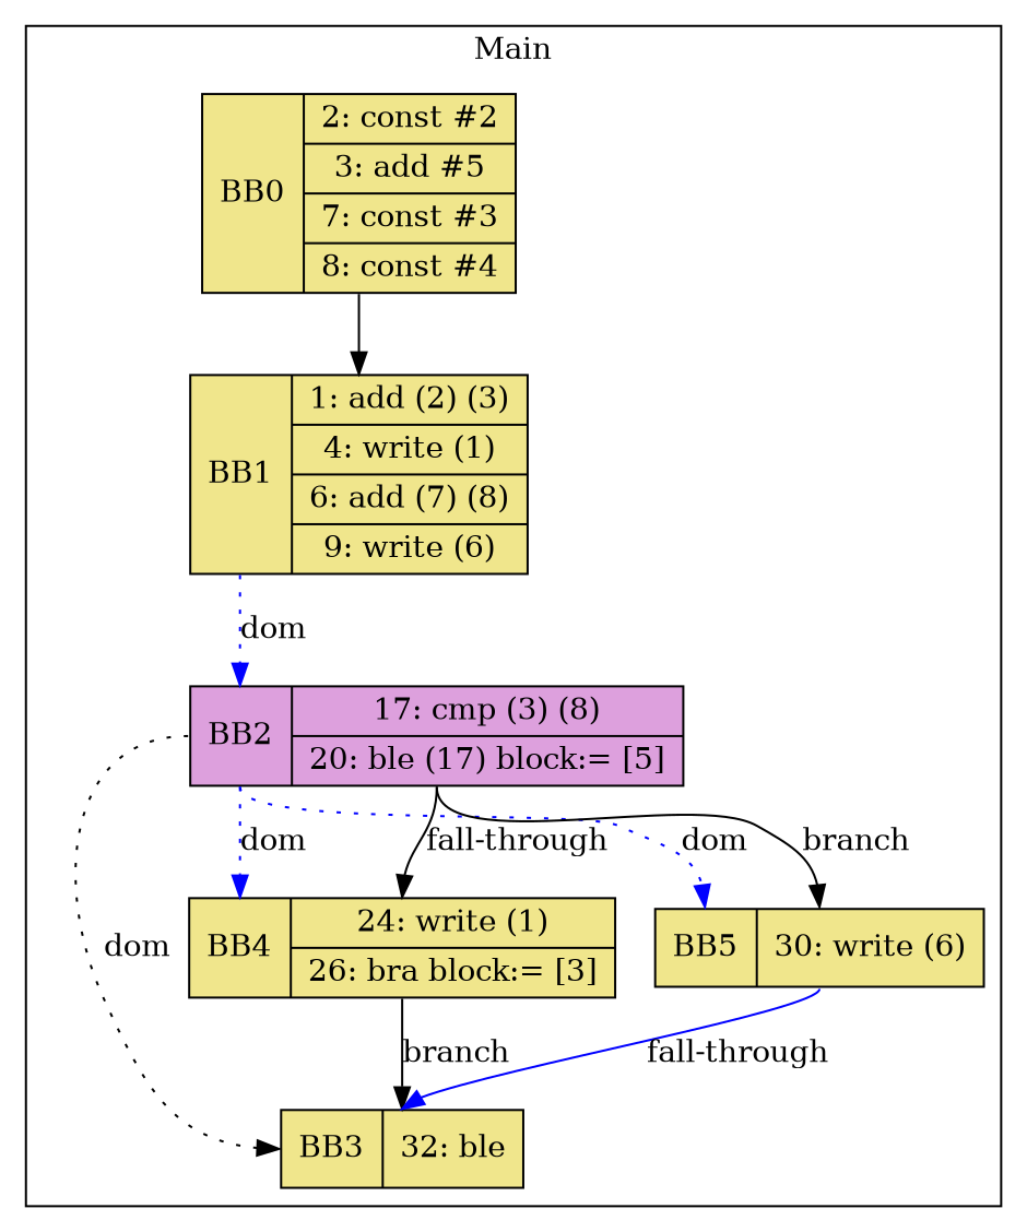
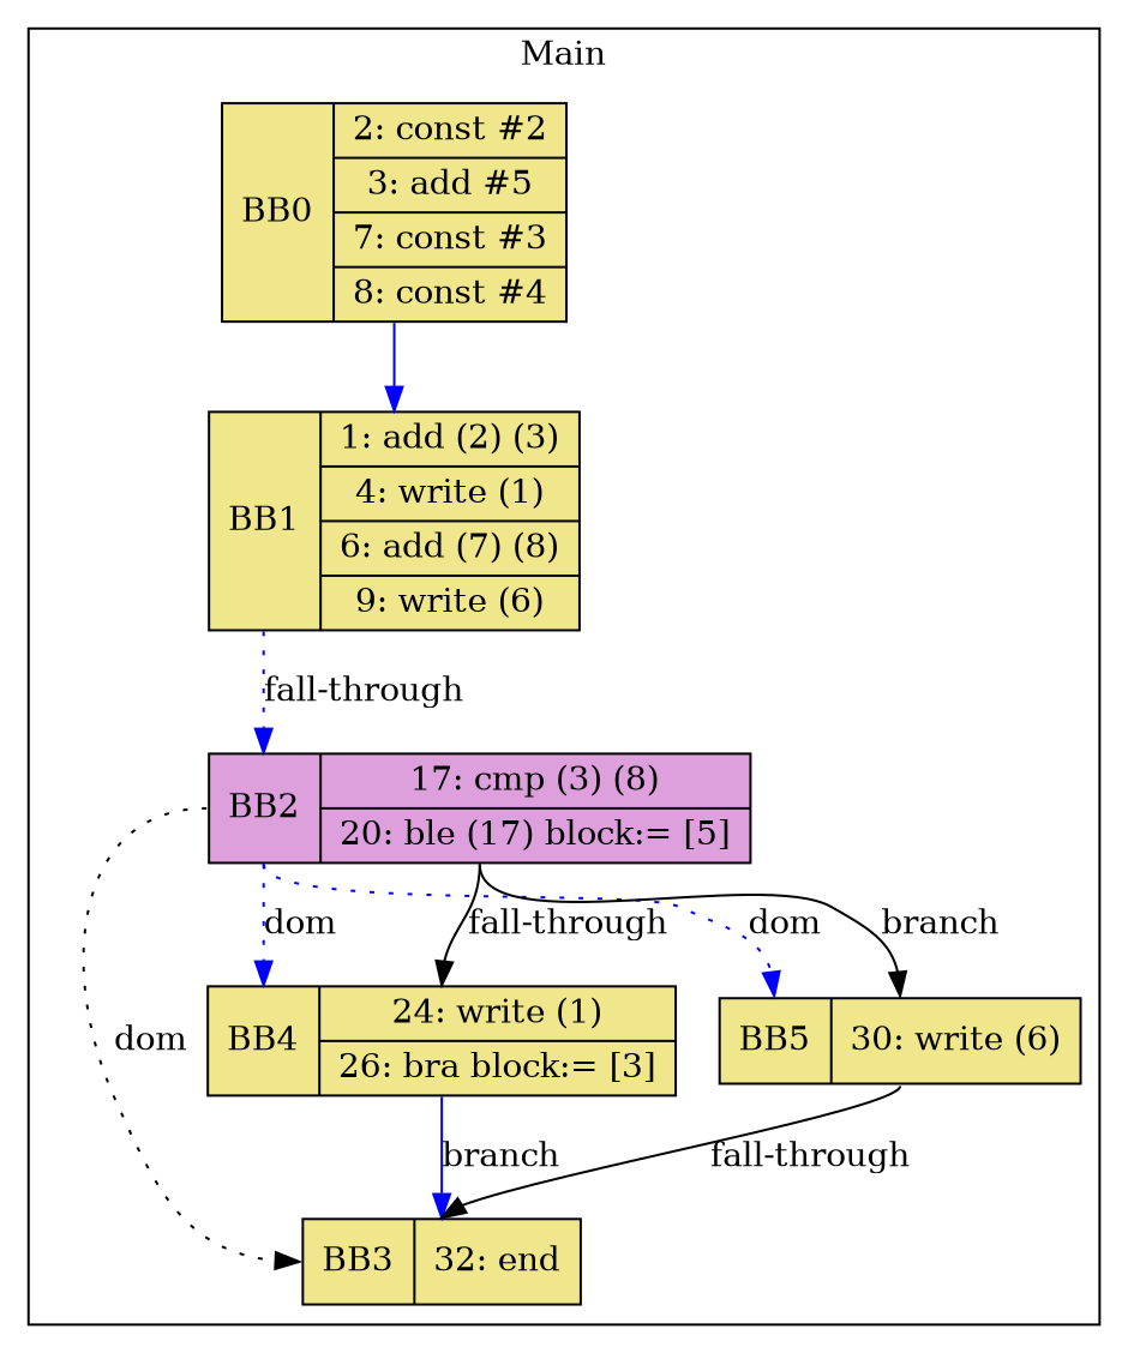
  digraph {
    node [fillcolor=khaki shape=record style=filled]
    edge [headport=n tailport=s]
    n1 [label="<b>BB0|{2: const #2|3: add #5|7: const #3|8: const #4}"]
    n2 [label="<b>BB1|{1: add (2) (3)|4: write (1)|6: add (7) (8)|9: write (6)}"]
    n3 [fillcolor=plum label="<b>BB2|{17: cmp (3) (8)|20: ble (17) block:= [5]}"]
-   n4 [label="<b>BB3|{32: ble}"]
+   n4 [label="<b>BB3|{32: end}"]
    n5 [label="<b>BB4|{24: write (1)|26: bra block:= [3]}"]
    n6 [label="<b>BB5|{30: write (6)}"]
    subgraph cluster_1 {
      label=Main
      n1
      n2
      n3
      n4
      n5
      n6
    }
-   n1 -> n2
-   n2 -> n3 [color=blue headport=b label=dom style=dotted tailport=b]
+   n1 -> n2 [color=blue]
+   n2 -> n3 [color=blue headport=b label="fall-through" style=dotted tailport=b]
    n3 -> n4 [color=black headport=b label=dom style=dotted tailport=b]
    n3 -> n5 [color=blue headport=b label=dom style=dotted tailport=b]
    n3 -> n5 [label="fall-through"]
    n3 -> n6 [color=blue headport=b label=dom style=dotted tailport=b]
    n3 -> n6 [label=branch]
-   n5 -> n4 [label=branch]
-   n6 -> n4 [label="fall-through" color=blue]
+   n5 -> n4 [label=branch color=blue]
+   n6 -> n4 [label="fall-through"]
  }
